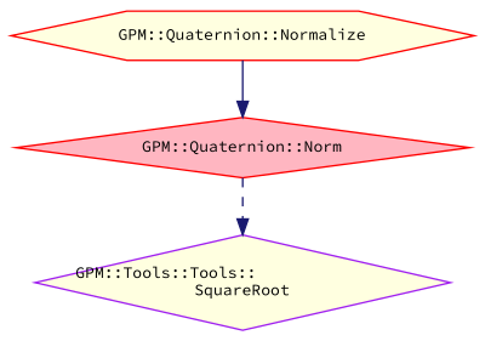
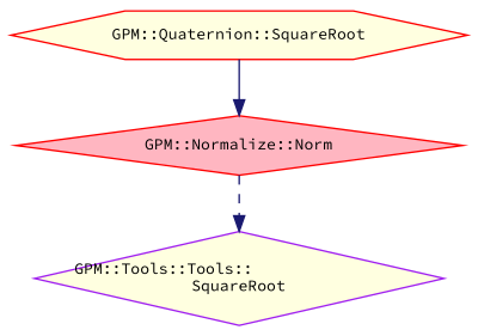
  digraph {
    fontname="Source Code Pro"
    rankdir=TB
    node [color=red fillcolor=lightyellow fontname="Source Code Pro" fontsize=10 shape=diamond style=filled]
    edge [color=midnightblue fontname="Source Code Pro" fontsize=10 labelfontname=Helvetica labelfontsize=10]
-   n1 [fontcolor=black height=0.2 label="GPM::Quaternion::Normalize" shape=hexagon width=0.4]
-   n2 [fillcolor=lightpink height=0.2 label="GPM::Quaternion::Norm" width=0.4]
+   n1 [fontcolor=black height=0.2 label="GPM::Quaternion::SquareRoot" shape=hexagon width=0.4]
+   n2 [fillcolor=lightpink height=0.2 label="GPM::Normalize::Norm" width=0.4]
    n3 [color=purple height=0.2 label="GPM::Tools::Tools::\lSquareRoot" width=0.4]
    n1 -> n2 [style=solid]
    n2 -> n3 [style=dashed]
  }
